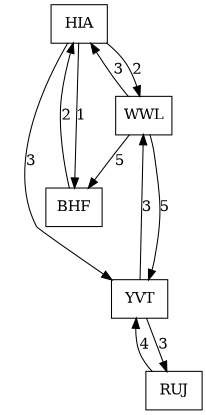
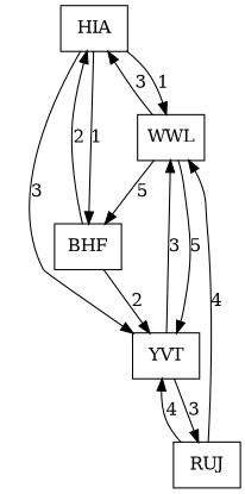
  digraph {
    node [shape=record]
    edge [headport=f1]
    n1 [label="<f1> HIA "]
    n2 [label="<f1> WWL "]
    n3 [label="<f1> BHF "]
    n4 [label="<f1> YVT "]
    n5 [label="<f1> RUJ "]
-   n1 -> n2 [label=2]
+   n1 -> n2 [label=1]
    n1 -> n3 [label=1]
    n1 -> n4 [label=3]
    n2 -> n1 [label=3]
    n2 -> n3 [label=5]
    n2 -> n4 [label=5]
    n3 -> n1 [label=2]
+   n3 -> n4 [label=2]
    n4 -> n2 [label=3]
    n4 -> n5 [label=3]
+   n5 -> n2 [label=4]
    n5 -> n4 [label=4]
  }
